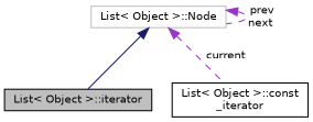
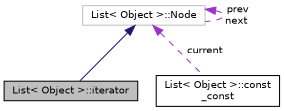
  digraph {
    node [color=black fillcolor=white fontname=Helvetica fontsize=10 shape=record style=filled]
    edge [color=darkorchid3 dir=back fontname=Helvetica fontsize=10 labelfontname=Helvetica labelfontsize=10 style=dashed]
    n1 [fillcolor=grey75 fontcolor=black height=0.2 label="List\< Object \>::iterator" width=0.4]
-   n2 [height=0.2 label="List\< Object \>::const\l_iterator" width=0.4]
+   n2 [height=0.2 label="List\< Object \>::const\l_const" width=0.4]
    n3 [color=grey75 height=0.2 label="List\< Object \>::Node" width=0.4]
    n3 -> n1 [color=midnightblue style=solid]
    n3 -> n2 [label=" current"]
    n3 -> n3 [label=" prev\nnext"]
  }
